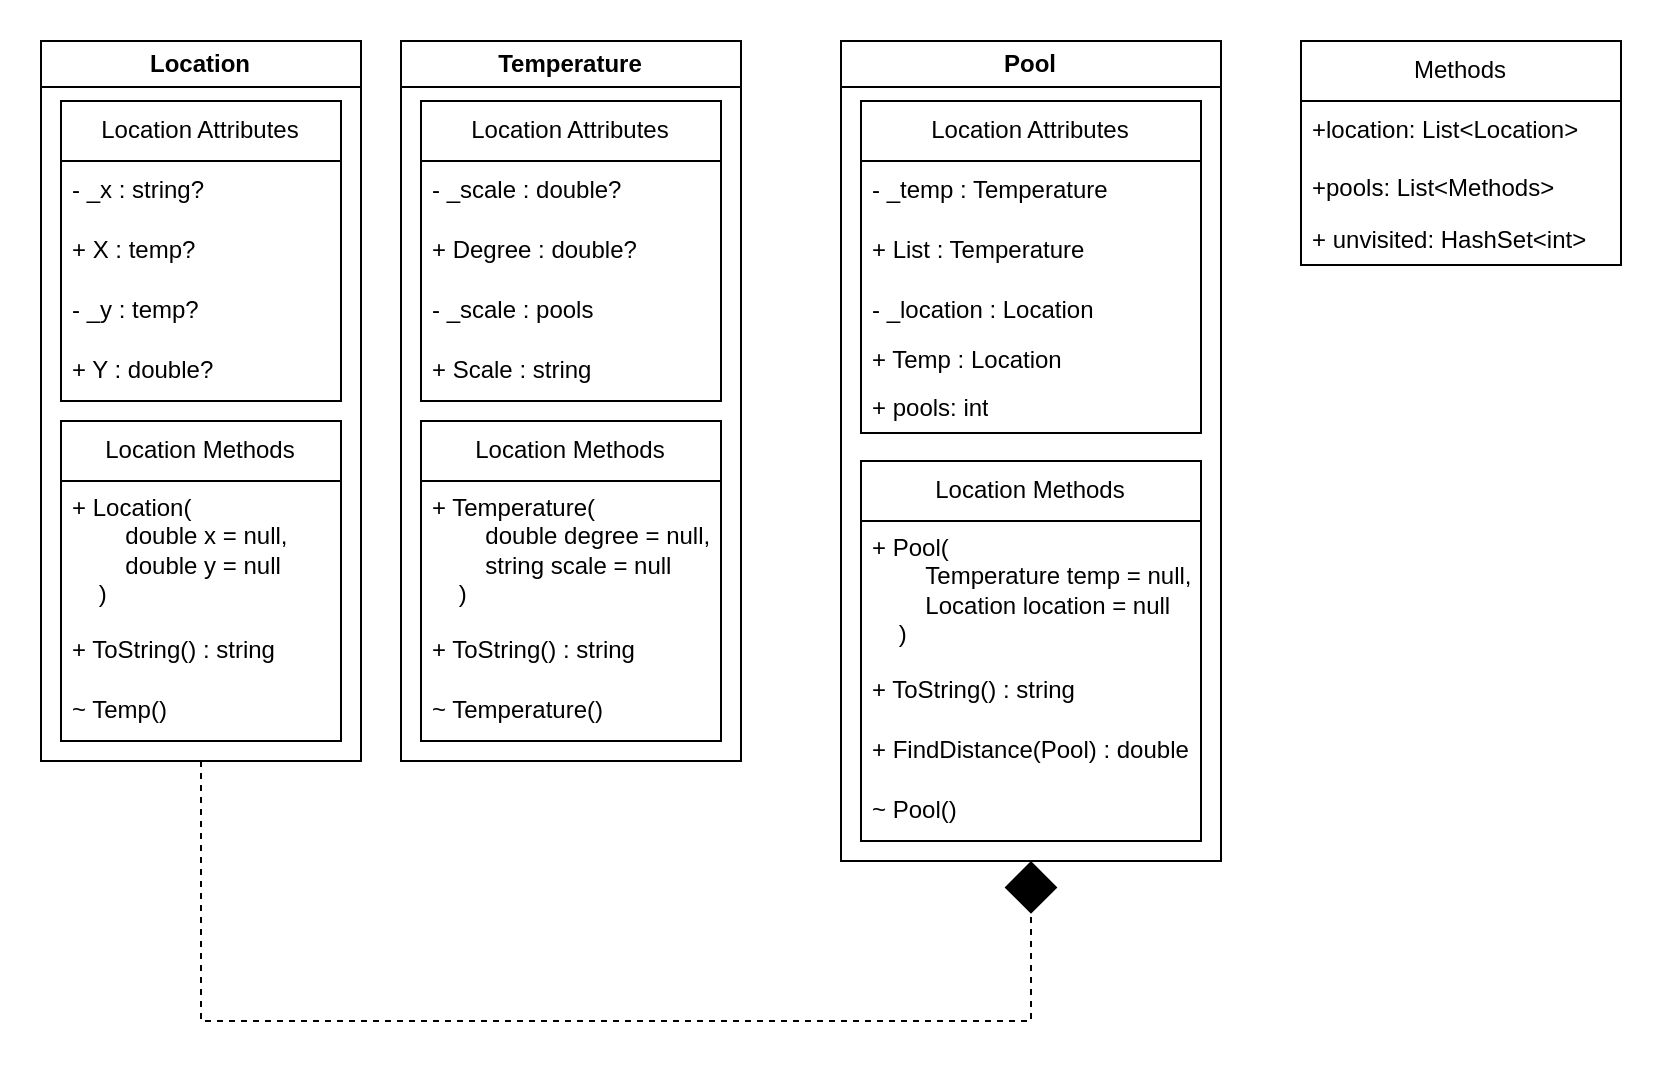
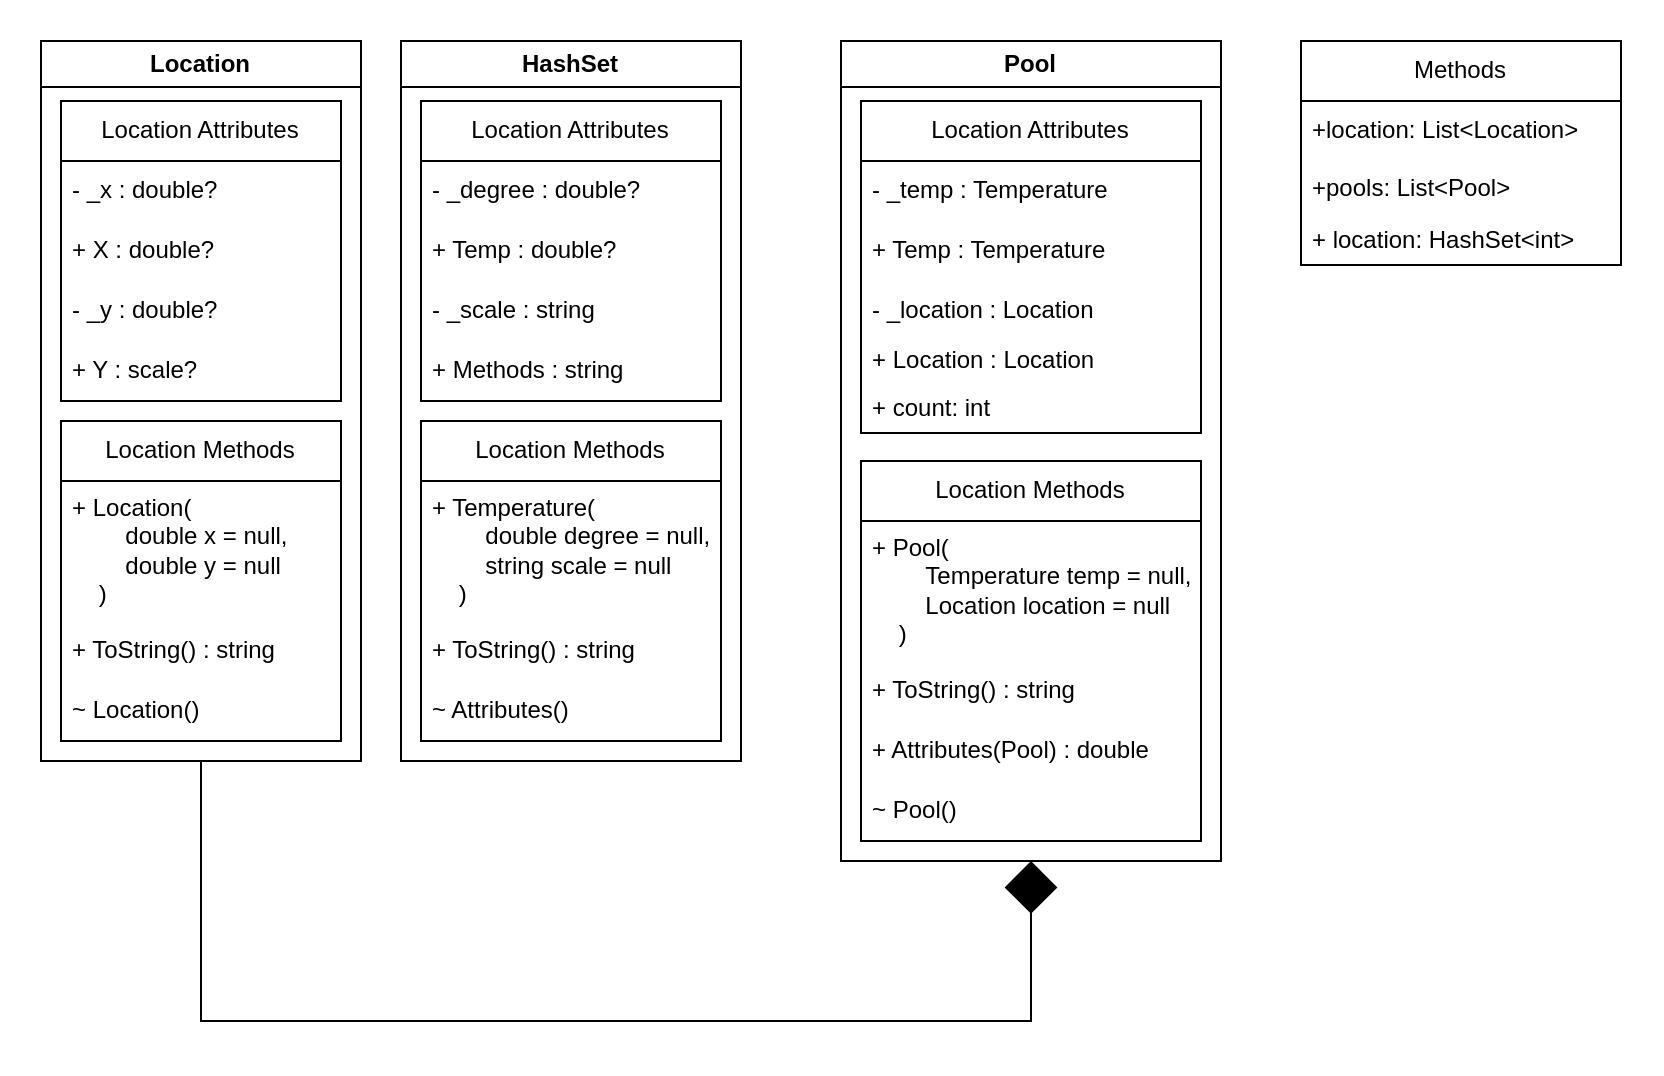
  <mxCell id="0" />
  <mxCell id="1" parent="0" />
  <mxCell id="2" value="Location" style="swimlane;whiteSpace=wrap;html=1;fillColor=none;" parent="1" vertex="1"><mxGeometry x="20" y="20" width="160" height="360" as="geometry"><mxRectangle x="190" y="70" width="90" height="30" as="alternateBounds" /></mxGeometry></mxCell>
  <mxCell id="3" value="Location Attributes" style="swimlane;fontStyle=0;childLayout=stackLayout;horizontal=1;startSize=30;horizontalStack=0;resizeParent=1;resizeParentMax=0;resizeLast=0;collapsible=1;marginBottom=0;whiteSpace=wrap;html=1;fillColor=none;" parent="2" vertex="1"><mxGeometry x="10" y="30" width="140" height="150" as="geometry" /></mxCell>
- <mxCell id="4" value="- _x : string?" style="text;strokeColor=none;fillColor=none;align=left;verticalAlign=middle;spacingLeft=4;spacingRight=4;overflow=hidden;points=[[0,0.5],[1,0.5]];portConstraint=eastwest;rotatable=0;whiteSpace=wrap;html=1;" parent="3" vertex="1"><mxGeometry y="30" width="140" height="30" as="geometry" /></mxCell>
- <mxCell id="5" value="+ X : temp?" style="text;strokeColor=none;fillColor=none;align=left;verticalAlign=middle;spacingLeft=4;spacingRight=4;overflow=hidden;points=[[0,0.5],[1,0.5]];portConstraint=eastwest;rotatable=0;whiteSpace=wrap;html=1;" parent="3" vertex="1"><mxGeometry y="60" width="140" height="30" as="geometry" /></mxCell>
- <mxCell id="6" value="- _y : temp?" style="text;strokeColor=none;fillColor=none;align=left;verticalAlign=middle;spacingLeft=4;spacingRight=4;overflow=hidden;points=[[0,0.5],[1,0.5]];portConstraint=eastwest;rotatable=0;whiteSpace=wrap;html=1;" parent="3" vertex="1"><mxGeometry y="90" width="140" height="30" as="geometry" /></mxCell>
- <mxCell id="7" value="+ Y : double?" style="text;strokeColor=none;fillColor=none;align=left;verticalAlign=middle;spacingLeft=4;spacingRight=4;overflow=hidden;points=[[0,0.5],[1,0.5]];portConstraint=eastwest;rotatable=0;whiteSpace=wrap;html=1;" parent="3" vertex="1"><mxGeometry y="120" width="140" height="30" as="geometry" /></mxCell>
+ <mxCell id="4" value="- _x : double?" style="text;strokeColor=none;fillColor=none;align=left;verticalAlign=middle;spacingLeft=4;spacingRight=4;overflow=hidden;points=[[0,0.5],[1,0.5]];portConstraint=eastwest;rotatable=0;whiteSpace=wrap;html=1;" parent="3" vertex="1"><mxGeometry y="30" width="140" height="30" as="geometry" /></mxCell>
+ <mxCell id="5" value="+ X : double?" style="text;strokeColor=none;fillColor=none;align=left;verticalAlign=middle;spacingLeft=4;spacingRight=4;overflow=hidden;points=[[0,0.5],[1,0.5]];portConstraint=eastwest;rotatable=0;whiteSpace=wrap;html=1;" parent="3" vertex="1"><mxGeometry y="60" width="140" height="30" as="geometry" /></mxCell>
+ <mxCell id="6" value="- _y : double?" style="text;strokeColor=none;fillColor=none;align=left;verticalAlign=middle;spacingLeft=4;spacingRight=4;overflow=hidden;points=[[0,0.5],[1,0.5]];portConstraint=eastwest;rotatable=0;whiteSpace=wrap;html=1;" parent="3" vertex="1"><mxGeometry y="90" width="140" height="30" as="geometry" /></mxCell>
+ <mxCell id="7" value="+ Y : scale?" style="text;strokeColor=none;fillColor=none;align=left;verticalAlign=middle;spacingLeft=4;spacingRight=4;overflow=hidden;points=[[0,0.5],[1,0.5]];portConstraint=eastwest;rotatable=0;whiteSpace=wrap;html=1;" parent="3" vertex="1"><mxGeometry y="120" width="140" height="30" as="geometry" /></mxCell>
  <mxCell id="8" value="Location Methods" style="swimlane;fontStyle=0;childLayout=stackLayout;horizontal=1;startSize=30;horizontalStack=0;resizeParent=1;resizeParentMax=0;resizeLast=0;collapsible=1;marginBottom=0;whiteSpace=wrap;html=1;fillColor=none;" parent="2" vertex="1"><mxGeometry x="10" y="190" width="140" height="160" as="geometry" /></mxCell>
  <mxCell id="9" value="+ Location(&lt;div&gt;&lt;span style=&quot;white-space: pre;&quot;&gt;&#09;&lt;/span&gt;double x = null,&lt;/div&gt;&lt;div&gt;&lt;span style=&quot;white-space: pre;&quot;&gt;&#09;&lt;/span&gt;double y = null&lt;/div&gt;&lt;div&gt;&lt;span style=&quot;background-color: initial;&quot;&gt;&amp;nbsp; &amp;nbsp; )&lt;/span&gt;&lt;/div&gt;" style="text;strokeColor=none;fillColor=none;align=left;verticalAlign=middle;spacingLeft=4;spacingRight=4;overflow=hidden;points=[[0,0.5],[1,0.5]];portConstraint=eastwest;rotatable=0;whiteSpace=wrap;html=1;" parent="8" vertex="1"><mxGeometry y="30" width="140" height="70" as="geometry" /></mxCell>
  <mxCell id="10" value="+ ToString() : string" style="text;strokeColor=none;fillColor=none;align=left;verticalAlign=middle;spacingLeft=4;spacingRight=4;overflow=hidden;points=[[0,0.5],[1,0.5]];portConstraint=eastwest;rotatable=0;whiteSpace=wrap;html=1;" parent="8" vertex="1"><mxGeometry y="100" width="140" height="30" as="geometry" /></mxCell>
- <mxCell id="11" value="~ Temp()" style="text;strokeColor=none;fillColor=none;align=left;verticalAlign=middle;spacingLeft=4;spacingRight=4;overflow=hidden;points=[[0,0.5],[1,0.5]];portConstraint=eastwest;rotatable=0;whiteSpace=wrap;html=1;" parent="8" vertex="1"><mxGeometry y="130" width="140" height="30" as="geometry" /></mxCell>
- <mxCell id="12" value="Temperature" style="swimlane;whiteSpace=wrap;html=1;fillColor=none;" parent="1" vertex="1"><mxGeometry x="200" y="20" width="170" height="360" as="geometry"><mxRectangle x="190" y="70" width="90" height="30" as="alternateBounds" /></mxGeometry></mxCell>
+ <mxCell id="11" value="~ Location()" style="text;strokeColor=none;fillColor=none;align=left;verticalAlign=middle;spacingLeft=4;spacingRight=4;overflow=hidden;points=[[0,0.5],[1,0.5]];portConstraint=eastwest;rotatable=0;whiteSpace=wrap;html=1;" parent="8" vertex="1"><mxGeometry y="130" width="140" height="30" as="geometry" /></mxCell>
+ <mxCell id="12" value="HashSet" style="swimlane;whiteSpace=wrap;html=1;fillColor=none;" parent="1" vertex="1"><mxGeometry x="200" y="20" width="170" height="360" as="geometry"><mxRectangle x="190" y="70" width="90" height="30" as="alternateBounds" /></mxGeometry></mxCell>
  <mxCell id="13" value="Location Attributes" style="swimlane;fontStyle=0;childLayout=stackLayout;horizontal=1;startSize=30;horizontalStack=0;resizeParent=1;resizeParentMax=0;resizeLast=0;collapsible=1;marginBottom=0;whiteSpace=wrap;html=1;fillColor=none;" parent="12" vertex="1"><mxGeometry x="10" y="30" width="150" height="150" as="geometry" /></mxCell>
- <mxCell id="14" value="- _scale : double?" style="text;strokeColor=none;fillColor=none;align=left;verticalAlign=middle;spacingLeft=4;spacingRight=4;overflow=hidden;points=[[0,0.5],[1,0.5]];portConstraint=eastwest;rotatable=0;whiteSpace=wrap;html=1;" parent="13" vertex="1"><mxGeometry y="30" width="150" height="30" as="geometry" /></mxCell>
- <mxCell id="15" value="+ Degree : double?" style="text;strokeColor=none;fillColor=none;align=left;verticalAlign=middle;spacingLeft=4;spacingRight=4;overflow=hidden;points=[[0,0.5],[1,0.5]];portConstraint=eastwest;rotatable=0;whiteSpace=wrap;html=1;" parent="13" vertex="1"><mxGeometry y="60" width="150" height="30" as="geometry" /></mxCell>
- <mxCell id="16" value="- _scale : pools" style="text;strokeColor=none;fillColor=none;align=left;verticalAlign=middle;spacingLeft=4;spacingRight=4;overflow=hidden;points=[[0,0.5],[1,0.5]];portConstraint=eastwest;rotatable=0;whiteSpace=wrap;html=1;" parent="13" vertex="1"><mxGeometry y="90" width="150" height="30" as="geometry" /></mxCell>
- <mxCell id="17" value="+ Scale : string" style="text;strokeColor=none;fillColor=none;align=left;verticalAlign=middle;spacingLeft=4;spacingRight=4;overflow=hidden;points=[[0,0.5],[1,0.5]];portConstraint=eastwest;rotatable=0;whiteSpace=wrap;html=1;" parent="13" vertex="1"><mxGeometry y="120" width="150" height="30" as="geometry" /></mxCell>
+ <mxCell id="14" value="- _degree : double?" style="text;strokeColor=none;fillColor=none;align=left;verticalAlign=middle;spacingLeft=4;spacingRight=4;overflow=hidden;points=[[0,0.5],[1,0.5]];portConstraint=eastwest;rotatable=0;whiteSpace=wrap;html=1;" parent="13" vertex="1"><mxGeometry y="30" width="150" height="30" as="geometry" /></mxCell>
+ <mxCell id="15" value="+ Temp : double?" style="text;strokeColor=none;fillColor=none;align=left;verticalAlign=middle;spacingLeft=4;spacingRight=4;overflow=hidden;points=[[0,0.5],[1,0.5]];portConstraint=eastwest;rotatable=0;whiteSpace=wrap;html=1;" parent="13" vertex="1"><mxGeometry y="60" width="150" height="30" as="geometry" /></mxCell>
+ <mxCell id="16" value="- _scale : string" style="text;strokeColor=none;fillColor=none;align=left;verticalAlign=middle;spacingLeft=4;spacingRight=4;overflow=hidden;points=[[0,0.5],[1,0.5]];portConstraint=eastwest;rotatable=0;whiteSpace=wrap;html=1;" parent="13" vertex="1"><mxGeometry y="90" width="150" height="30" as="geometry" /></mxCell>
+ <mxCell id="17" value="+ Methods : string" style="text;strokeColor=none;fillColor=none;align=left;verticalAlign=middle;spacingLeft=4;spacingRight=4;overflow=hidden;points=[[0,0.5],[1,0.5]];portConstraint=eastwest;rotatable=0;whiteSpace=wrap;html=1;" parent="13" vertex="1"><mxGeometry y="120" width="150" height="30" as="geometry" /></mxCell>
  <mxCell id="18" value="Location Methods" style="swimlane;fontStyle=0;childLayout=stackLayout;horizontal=1;startSize=30;horizontalStack=0;resizeParent=1;resizeParentMax=0;resizeLast=0;collapsible=1;marginBottom=0;whiteSpace=wrap;html=1;fillColor=none;" parent="12" vertex="1"><mxGeometry x="10" y="190" width="150" height="160" as="geometry" /></mxCell>
  <mxCell id="19" value="+ Temperature(&lt;div&gt;&lt;span style=&quot;white-space: pre;&quot;&gt;&#09;&lt;/span&gt;double degree = null,&lt;/div&gt;&lt;div&gt;&lt;span style=&quot;white-space: pre;&quot;&gt;&#09;&lt;/span&gt;string scale = null&lt;/div&gt;&lt;div&gt;&lt;span style=&quot;background-color: initial;&quot;&gt;&amp;nbsp; &amp;nbsp; )&lt;/span&gt;&lt;/div&gt;" style="text;strokeColor=none;fillColor=none;align=left;verticalAlign=middle;spacingLeft=4;spacingRight=4;overflow=hidden;points=[[0,0.5],[1,0.5]];portConstraint=eastwest;rotatable=0;whiteSpace=wrap;html=1;" parent="18" vertex="1"><mxGeometry y="30" width="150" height="70" as="geometry" /></mxCell>
  <mxCell id="20" value="+ ToString() : string" style="text;strokeColor=none;fillColor=none;align=left;verticalAlign=middle;spacingLeft=4;spacingRight=4;overflow=hidden;points=[[0,0.5],[1,0.5]];portConstraint=eastwest;rotatable=0;whiteSpace=wrap;html=1;" parent="18" vertex="1"><mxGeometry y="100" width="150" height="30" as="geometry" /></mxCell>
- <mxCell id="21" value="~ Temperature()" style="text;strokeColor=none;fillColor=none;align=left;verticalAlign=middle;spacingLeft=4;spacingRight=4;overflow=hidden;points=[[0,0.5],[1,0.5]];portConstraint=eastwest;rotatable=0;whiteSpace=wrap;html=1;" parent="18" vertex="1"><mxGeometry y="130" width="150" height="30" as="geometry" /></mxCell>
+ <mxCell id="21" value="~ Attributes()" style="text;strokeColor=none;fillColor=none;align=left;verticalAlign=middle;spacingLeft=4;spacingRight=4;overflow=hidden;points=[[0,0.5],[1,0.5]];portConstraint=eastwest;rotatable=0;whiteSpace=wrap;html=1;" parent="18" vertex="1"><mxGeometry y="130" width="150" height="30" as="geometry" /></mxCell>
  <mxCell id="22" value="Pool" style="swimlane;whiteSpace=wrap;html=1;fillColor=none;" parent="1" vertex="1"><mxGeometry x="420" y="20" width="190" height="410" as="geometry"><mxRectangle x="190" y="70" width="90" height="30" as="alternateBounds" /></mxGeometry></mxCell>
  <mxCell id="23" value="Location Attributes" style="swimlane;fontStyle=0;childLayout=stackLayout;horizontal=1;startSize=30;horizontalStack=0;resizeParent=1;resizeParentMax=0;resizeLast=0;collapsible=1;marginBottom=0;whiteSpace=wrap;html=1;fillColor=none;" parent="22" vertex="1"><mxGeometry x="10" y="30" width="170" height="166" as="geometry"><mxRectangle x="10" y="30" width="140" height="30" as="alternateBounds" /></mxGeometry></mxCell>
  <mxCell id="24" value="- _temp : Temperature" style="text;strokeColor=none;fillColor=none;align=left;verticalAlign=middle;spacingLeft=4;spacingRight=4;overflow=hidden;points=[[0,0.5],[1,0.5]];portConstraint=eastwest;rotatable=0;whiteSpace=wrap;html=1;" parent="23" vertex="1"><mxGeometry y="30" width="170" height="30" as="geometry" /></mxCell>
- <mxCell id="25" value="+ List : Temperature" style="text;strokeColor=none;fillColor=none;align=left;verticalAlign=middle;spacingLeft=4;spacingRight=4;overflow=hidden;points=[[0,0.5],[1,0.5]];portConstraint=eastwest;rotatable=0;whiteSpace=wrap;html=1;" parent="23" vertex="1"><mxGeometry y="60" width="170" height="30" as="geometry" /></mxCell>
+ <mxCell id="25" value="+ Temp : Temperature" style="text;strokeColor=none;fillColor=none;align=left;verticalAlign=middle;spacingLeft=4;spacingRight=4;overflow=hidden;points=[[0,0.5],[1,0.5]];portConstraint=eastwest;rotatable=0;whiteSpace=wrap;html=1;" parent="23" vertex="1"><mxGeometry y="60" width="170" height="30" as="geometry" /></mxCell>
  <mxCell id="26" value="- _location : Location" style="text;strokeColor=none;fillColor=none;align=left;verticalAlign=middle;spacingLeft=4;spacingRight=4;overflow=hidden;points=[[0,0.5],[1,0.5]];portConstraint=eastwest;rotatable=0;whiteSpace=wrap;html=1;" parent="23" vertex="1"><mxGeometry y="90" width="170" height="30" as="geometry" /></mxCell>
- <mxCell id="27" value="+ Temp : Location" style="text;strokeColor=none;fillColor=none;align=left;verticalAlign=middle;spacingLeft=4;spacingRight=4;overflow=hidden;points=[[0,0.5],[1,0.5]];portConstraint=eastwest;rotatable=0;whiteSpace=wrap;html=1;" parent="23" vertex="1"><mxGeometry y="120" width="170" height="20" as="geometry" /></mxCell>
- <mxCell id="28" value="+ pools: int" style="text;strokeColor=none;fillColor=none;align=left;verticalAlign=top;spacingLeft=4;spacingRight=4;overflow=hidden;rotatable=0;points=[[0,0.5],[1,0.5]];portConstraint=eastwest;whiteSpace=wrap;html=1;" parent="23" vertex="1"><mxGeometry y="140" width="170" height="26" as="geometry" /></mxCell>
+ <mxCell id="27" value="+ Location : Location" style="text;strokeColor=none;fillColor=none;align=left;verticalAlign=middle;spacingLeft=4;spacingRight=4;overflow=hidden;points=[[0,0.5],[1,0.5]];portConstraint=eastwest;rotatable=0;whiteSpace=wrap;html=1;" parent="23" vertex="1"><mxGeometry y="120" width="170" height="20" as="geometry" /></mxCell>
+ <mxCell id="28" value="+ count: int" style="text;strokeColor=none;fillColor=none;align=left;verticalAlign=top;spacingLeft=4;spacingRight=4;overflow=hidden;rotatable=0;points=[[0,0.5],[1,0.5]];portConstraint=eastwest;whiteSpace=wrap;html=1;" parent="23" vertex="1"><mxGeometry y="140" width="170" height="26" as="geometry" /></mxCell>
  <mxCell id="29" value="Location Methods" style="swimlane;fontStyle=0;childLayout=stackLayout;horizontal=1;startSize=30;horizontalStack=0;resizeParent=1;resizeParentMax=0;resizeLast=0;collapsible=1;marginBottom=0;whiteSpace=wrap;html=1;fillColor=none;" parent="22" vertex="1"><mxGeometry x="10" y="210" width="170" height="190" as="geometry" /></mxCell>
  <mxCell id="30" value="+ Pool(&lt;div&gt;&lt;span style=&quot;white-space: pre;&quot;&gt;&#09;&lt;/span&gt;Temperature&amp;nbsp;temp = null,&lt;/div&gt;&lt;div&gt;&lt;span style=&quot;white-space: pre;&quot;&gt;&#09;&lt;/span&gt;Location location = null&lt;/div&gt;&lt;div&gt;&lt;span style=&quot;background-color: initial;&quot;&gt;&amp;nbsp; &amp;nbsp; )&lt;/span&gt;&lt;/div&gt;" style="text;strokeColor=none;fillColor=none;align=left;verticalAlign=middle;spacingLeft=4;spacingRight=4;overflow=hidden;points=[[0,0.5],[1,0.5]];portConstraint=eastwest;rotatable=0;whiteSpace=wrap;html=1;" parent="29" vertex="1"><mxGeometry y="30" width="170" height="70" as="geometry" /></mxCell>
  <mxCell id="31" value="+ ToString() : string" style="text;strokeColor=none;fillColor=none;align=left;verticalAlign=middle;spacingLeft=4;spacingRight=4;overflow=hidden;points=[[0,0.5],[1,0.5]];portConstraint=eastwest;rotatable=0;whiteSpace=wrap;html=1;" parent="29" vertex="1"><mxGeometry y="100" width="170" height="30" as="geometry" /></mxCell>
- <mxCell id="32" value="+ FindDistance(Pool) : double" style="text;strokeColor=none;fillColor=none;align=left;verticalAlign=middle;spacingLeft=4;spacingRight=4;overflow=hidden;points=[[0,0.5],[1,0.5]];portConstraint=eastwest;rotatable=0;whiteSpace=wrap;html=1;" parent="29" vertex="1"><mxGeometry y="130" width="170" height="30" as="geometry" /></mxCell>
+ <mxCell id="32" value="+ Attributes(Pool) : double" style="text;strokeColor=none;fillColor=none;align=left;verticalAlign=middle;spacingLeft=4;spacingRight=4;overflow=hidden;points=[[0,0.5],[1,0.5]];portConstraint=eastwest;rotatable=0;whiteSpace=wrap;html=1;" parent="29" vertex="1"><mxGeometry y="130" width="170" height="30" as="geometry" /></mxCell>
  <mxCell id="33" value="~ Pool()" style="text;strokeColor=none;fillColor=none;align=left;verticalAlign=middle;spacingLeft=4;spacingRight=4;overflow=hidden;points=[[0,0.5],[1,0.5]];portConstraint=eastwest;rotatable=0;whiteSpace=wrap;html=1;" parent="29" vertex="1"><mxGeometry y="160" width="170" height="30" as="geometry" /></mxCell>
  <mxCell id="34" value="Methods" style="swimlane;fontStyle=0;childLayout=stackLayout;horizontal=1;startSize=30;horizontalStack=0;resizeParent=1;resizeParentMax=0;resizeLast=0;collapsible=1;marginBottom=0;whiteSpace=wrap;html=1;fillColor=none;" parent="1" vertex="1"><mxGeometry x="650" y="20" width="160" height="112" as="geometry" /></mxCell>
  <mxCell id="35" value="&lt;div&gt;+location: List&amp;lt;Location&amp;gt;&lt;/div&gt;" style="text;strokeColor=none;fillColor=none;align=left;verticalAlign=middle;spacingLeft=4;spacingRight=4;overflow=hidden;points=[[0,0.5],[1,0.5]];portConstraint=eastwest;rotatable=0;whiteSpace=wrap;html=1;" parent="34" vertex="1"><mxGeometry y="30" width="160" height="30" as="geometry" /></mxCell>
- <mxCell id="36" value="+pools: List&amp;lt;Methods&amp;gt;" style="text;strokeColor=none;fillColor=none;align=left;verticalAlign=top;spacingLeft=4;spacingRight=4;overflow=hidden;rotatable=0;points=[[0,0.5],[1,0.5]];portConstraint=eastwest;whiteSpace=wrap;html=1;" parent="34" vertex="1"><mxGeometry y="60" width="160" height="26" as="geometry" /></mxCell>
- <mxCell id="37" value="+ unvisited: HashSet&amp;lt;int&amp;gt;" style="text;strokeColor=none;fillColor=none;align=left;verticalAlign=top;spacingLeft=4;spacingRight=4;overflow=hidden;rotatable=0;points=[[0,0.5],[1,0.5]];portConstraint=eastwest;whiteSpace=wrap;html=1;" parent="34" vertex="1"><mxGeometry y="86" width="160" height="26" as="geometry" /></mxCell>
- <mxCell id="38" value="" style="endArrow=diamond;endFill=1;endSize=24;html=1;rounded=0;entryX=0.5;entryY=1;entryDx=0;entryDy=0;exitX=0.5;exitY=1;exitDx=0;exitDy=0;dashed=1;" parent="1" source="2" target="22" edge="1"><mxGeometry width="160" relative="1" as="geometry"><mxPoint x="180" y="360" as="sourcePoint" /><mxPoint x="340" y="360" as="targetPoint" /><Array as="points"><mxPoint x="100" y="510" /><mxPoint x="515" y="510" /></Array></mxGeometry></mxCell>
+ <mxCell id="36" value="+pools: List&amp;lt;Pool&amp;gt;" style="text;strokeColor=none;fillColor=none;align=left;verticalAlign=top;spacingLeft=4;spacingRight=4;overflow=hidden;rotatable=0;points=[[0,0.5],[1,0.5]];portConstraint=eastwest;whiteSpace=wrap;html=1;" parent="34" vertex="1"><mxGeometry y="60" width="160" height="26" as="geometry" /></mxCell>
+ <mxCell id="37" value="+ location: HashSet&amp;lt;int&amp;gt;" style="text;strokeColor=none;fillColor=none;align=left;verticalAlign=top;spacingLeft=4;spacingRight=4;overflow=hidden;rotatable=0;points=[[0,0.5],[1,0.5]];portConstraint=eastwest;whiteSpace=wrap;html=1;" parent="34" vertex="1"><mxGeometry y="86" width="160" height="26" as="geometry" /></mxCell>
+ <mxCell id="38" value="" style="endArrow=diamond;endFill=1;endSize=24;html=1;rounded=0;entryX=0.5;entryY=1;entryDx=0;entryDy=0;exitX=0.5;exitY=1;exitDx=0;exitDy=0;" parent="1" source="2" target="22" edge="1"><mxGeometry width="160" relative="1" as="geometry"><mxPoint x="180" y="360" as="sourcePoint" /><mxPoint x="340" y="360" as="targetPoint" /><Array as="points"><mxPoint x="100" y="510" /><mxPoint x="515" y="510" /></Array></mxGeometry></mxCell>
